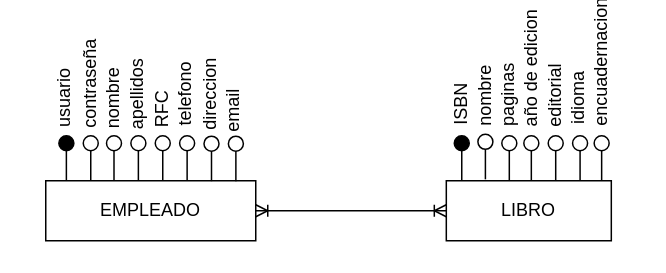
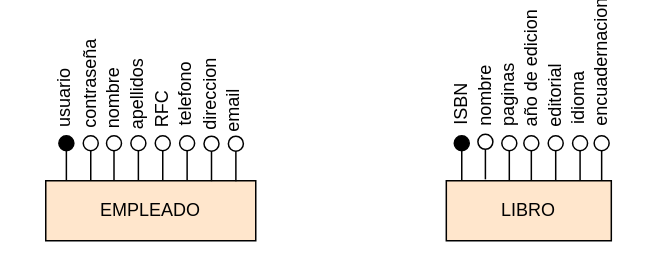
  <mxCell id="0" />
  <mxCell id="1" parent="0" />
- <mxCell id="2" value="EMPLEADO" style="whiteSpace=wrap;html=1;align=center;" parent="1" vertex="1"><mxGeometry x="30" y="104" width="140" height="40" as="geometry" /></mxCell>
- <mxCell id="3" value="LIBRO" style="whiteSpace=wrap;html=1;align=center;" parent="1" vertex="1"><mxGeometry x="297.04" y="104" width="110" height="40" as="geometry" /></mxCell>
+ <mxCell id="2" value="EMPLEADO" style="whiteSpace=wrap;html=1;align=center;fillColor=#ffe6cc;" parent="1" vertex="1"><mxGeometry x="30" y="104" width="140" height="40" as="geometry" /></mxCell>
+ <mxCell id="3" value="LIBRO" style="whiteSpace=wrap;html=1;align=center;fillColor=#ffe6cc;" parent="1" vertex="1"><mxGeometry x="297.04" y="104" width="110" height="40" as="geometry" /></mxCell>
  <mxCell id="4" value="" style="endArrow=none;html=1;rounded=0;startArrow=none;entryX=0.25;entryY=0;entryDx=0;entryDy=0;exitX=1;exitY=0.5;exitDx=0;exitDy=0;" parent="1" source="5" edge="1"><mxGeometry relative="1" as="geometry"><mxPoint x="25.75" y="64" as="sourcePoint" /><mxPoint x="43.75" y="104" as="targetPoint" /></mxGeometry></mxCell>
  <mxCell id="5" value="" style="ellipse;blackSpace=wrap;html=1;aspect=fixed;direction=south;labelBackgroundColor=#000000;fillColor=#000000;" parent="1" vertex="1"><mxGeometry x="38.75" y="74" width="10" height="10" as="geometry" /></mxCell>
  <mxCell id="6" value="usuario" style="text;strokeColor=none;fillColor=none;html=1;fontSize=12;fontStyle=0;verticalAlign=middle;align=center;rotation=270;" parent="1" vertex="1"><mxGeometry x="20" y="45" width="45" height="10" as="geometry" /></mxCell>
  <mxCell id="7" value="" style="endArrow=none;html=1;rounded=0;startArrow=none;entryX=0.25;entryY=0;entryDx=0;entryDy=0;exitX=1;exitY=0.5;exitDx=0;exitDy=0;" parent="1" source="8" edge="1"><mxGeometry relative="1" as="geometry"><mxPoint x="42" y="64" as="sourcePoint" /><mxPoint x="60" y="104" as="targetPoint" /></mxGeometry></mxCell>
  <mxCell id="8" value="" style="ellipse;blackSpace=wrap;html=1;aspect=fixed;direction=south;labelBackgroundColor=#000000;fillColor=none;" parent="1" vertex="1"><mxGeometry x="55" y="74" width="10" height="10" as="geometry" /></mxCell>
  <mxCell id="9" value="contraseña" style="text;strokeColor=none;fillColor=none;html=1;fontSize=12;fontStyle=0;verticalAlign=middle;align=center;rotation=270;" parent="1" vertex="1"><mxGeometry x="39.38" y="34.94" width="41.25" height="10" as="geometry" /></mxCell>
  <mxCell id="10" value="" style="endArrow=none;html=1;rounded=0;startArrow=none;entryX=0.25;entryY=0;entryDx=0;entryDy=0;exitX=1;exitY=0.5;exitDx=0;exitDy=0;" parent="1" source="11" edge="1"><mxGeometry relative="1" as="geometry"><mxPoint x="57.5" y="64" as="sourcePoint" /><mxPoint x="75.5" y="104" as="targetPoint" /></mxGeometry></mxCell>
  <mxCell id="11" value="" style="ellipse;blackSpace=wrap;html=1;aspect=fixed;direction=south;labelBackgroundColor=#000000;fillColor=none;" parent="1" vertex="1"><mxGeometry x="70.5" y="74" width="10" height="10" as="geometry" /></mxCell>
  <mxCell id="12" value="nombre" style="text;strokeColor=none;fillColor=none;html=1;fontSize=12;fontStyle=0;verticalAlign=middle;align=center;rotation=270;" parent="1" vertex="1"><mxGeometry x="58" y="47.94" width="35" height="4.53" as="geometry" /></mxCell>
  <mxCell id="13" value="RFC" style="text;strokeColor=none;fillColor=none;html=1;fontSize=12;fontStyle=0;verticalAlign=middle;align=center;rotation=270;" parent="1" vertex="1"><mxGeometry x="94.75" y="52.47" width="27.5" height="10" as="geometry" /></mxCell>
  <mxCell id="14" value="" style="endArrow=none;html=1;rounded=0;startArrow=none;entryX=0.25;entryY=0;entryDx=0;entryDy=0;exitX=1;exitY=0.5;exitDx=0;exitDy=0;" parent="1" source="15" edge="1"><mxGeometry relative="1" as="geometry"><mxPoint x="321.04" y="64" as="sourcePoint" /><mxPoint x="339.04" y="104" as="targetPoint" /></mxGeometry></mxCell>
  <mxCell id="15" value="" style="ellipse;blackSpace=wrap;html=1;aspect=fixed;direction=south;labelBackgroundColor=#000000;fillColor=none;" parent="1" vertex="1"><mxGeometry x="334.04" y="74" width="10" height="10" as="geometry" /></mxCell>
  <mxCell id="16" value="paginas" style="text;strokeColor=none;fillColor=none;html=1;fontSize=12;fontStyle=0;verticalAlign=middle;align=center;rotation=270;" parent="1" vertex="1"><mxGeometry x="314.04" y="42" width="48.75" height="10" as="geometry" /></mxCell>
  <mxCell id="17" value="" style="endArrow=none;html=1;rounded=0;startArrow=none;entryX=0.25;entryY=0;entryDx=0;entryDy=0;exitX=1;exitY=0.5;exitDx=0;exitDy=0;" parent="1" source="18" edge="1"><mxGeometry relative="1" as="geometry"><mxPoint x="335.72" y="64" as="sourcePoint" /><mxPoint x="353.72" y="104" as="targetPoint" /></mxGeometry></mxCell>
  <mxCell id="18" value="" style="ellipse;blackSpace=wrap;html=1;aspect=fixed;direction=south;labelBackgroundColor=#000000;fillColor=none;" parent="1" vertex="1"><mxGeometry x="348.72" y="74" width="10" height="10" as="geometry" /></mxCell>
  <mxCell id="19" value="año de edicion" style="text;strokeColor=none;fillColor=none;html=1;fontSize=12;fontStyle=0;verticalAlign=middle;align=center;rotation=270;" parent="1" vertex="1"><mxGeometry x="334.35" y="25" width="38.75" height="10" as="geometry" /></mxCell>
  <mxCell id="20" value="" style="endArrow=none;html=1;rounded=0;startArrow=none;entryX=0.25;entryY=0;entryDx=0;entryDy=0;exitX=1;exitY=0.5;exitDx=0;exitDy=0;" parent="1" source="21" edge="1"><mxGeometry relative="1" as="geometry"><mxPoint x="351.97" y="64" as="sourcePoint" /><mxPoint x="369.97" y="104" as="targetPoint" /></mxGeometry></mxCell>
  <mxCell id="21" value="" style="ellipse;blackSpace=wrap;html=1;aspect=fixed;direction=south;labelBackgroundColor=#000000;fillColor=none;" parent="1" vertex="1"><mxGeometry x="364.97" y="74" width="10" height="10" as="geometry" /></mxCell>
  <mxCell id="22" value="editorial" style="text;strokeColor=none;fillColor=none;html=1;fontSize=12;fontStyle=0;verticalAlign=middle;align=center;rotation=270;" parent="1" vertex="1"><mxGeometry x="352.79" y="42.94" width="34.37" height="10" as="geometry" /></mxCell>
  <mxCell id="23" value="" style="endArrow=none;html=1;rounded=0;startArrow=none;entryX=0.25;entryY=0;entryDx=0;entryDy=0;exitX=1;exitY=0.5;exitDx=0;exitDy=0;" parent="1" source="24" edge="1"><mxGeometry relative="1" as="geometry"><mxPoint x="368.22" y="64" as="sourcePoint" /><mxPoint x="386.22" y="104" as="targetPoint" /></mxGeometry></mxCell>
  <mxCell id="24" value="" style="ellipse;blackSpace=wrap;html=1;aspect=fixed;direction=south;labelBackgroundColor=#000000;fillColor=none;" parent="1" vertex="1"><mxGeometry x="381.22" y="74" width="10" height="10" as="geometry" /></mxCell>
  <mxCell id="25" value="idioma" style="text;strokeColor=none;fillColor=none;html=1;fontSize=12;fontStyle=0;verticalAlign=middle;align=center;rotation=270;" parent="1" vertex="1"><mxGeometry x="364.97" y="44.68" width="39.68" height="10" as="geometry" /></mxCell>
  <mxCell id="26" value="" style="endArrow=none;html=1;rounded=0;startArrow=none;entryX=0.25;entryY=0;entryDx=0;entryDy=0;exitX=1;exitY=0.5;exitDx=0;exitDy=0;" parent="1" source="27" edge="1"><mxGeometry relative="1" as="geometry"><mxPoint x="382.6" y="64" as="sourcePoint" /><mxPoint x="400.6" y="104" as="targetPoint" /></mxGeometry></mxCell>
  <mxCell id="27" value="" style="ellipse;blackSpace=wrap;html=1;aspect=fixed;direction=south;labelBackgroundColor=#000000;fillColor=none;" parent="1" vertex="1"><mxGeometry x="395.6" y="74" width="10" height="10" as="geometry" /></mxCell>
  <mxCell id="28" value="encuadernacion" style="text;strokeColor=none;fillColor=none;html=1;fontSize=12;fontStyle=0;verticalAlign=middle;align=center;rotation=270;" parent="1" vertex="1"><mxGeometry x="379.66" y="20.21" width="41.88" height="11.79" as="geometry" /></mxCell>
  <mxCell id="29" value="" style="endArrow=none;html=1;rounded=0;startArrow=none;entryX=0.25;entryY=0;entryDx=0;entryDy=0;exitX=1;exitY=0.5;exitDx=0;exitDy=0;" parent="1" source="30" edge="1"><mxGeometry relative="1" as="geometry"><mxPoint x="289.34" y="64" as="sourcePoint" /><mxPoint x="307.34" y="104" as="targetPoint" /></mxGeometry></mxCell>
  <mxCell id="30" value="" style="ellipse;blackSpace=wrap;html=1;aspect=fixed;direction=south;labelBackgroundColor=#000000;fillColor=#000000;" parent="1" vertex="1"><mxGeometry x="302.34" y="74" width="10" height="10" as="geometry" /></mxCell>
  <mxCell id="31" value="ISBN" style="text;strokeColor=none;fillColor=none;html=1;fontSize=12;fontStyle=0;verticalAlign=middle;align=center;rotation=270;" parent="1" vertex="1"><mxGeometry x="290" y="48.73" width="34.68" height="9.06" as="geometry" /></mxCell>
  <mxCell id="32" value="" style="endArrow=none;html=1;rounded=0;startArrow=none;entryX=0.25;entryY=0;entryDx=0;entryDy=0;exitX=1;exitY=0.5;exitDx=0;exitDy=0;" parent="1" source="33" edge="1"><mxGeometry relative="1" as="geometry"><mxPoint x="305.1" y="63.06" as="sourcePoint" /><mxPoint x="323.1" y="103.06" as="targetPoint" /></mxGeometry></mxCell>
  <mxCell id="33" value="" style="ellipse;blackSpace=wrap;html=1;aspect=fixed;direction=south;labelBackgroundColor=#000000;fillColor=none;" parent="1" vertex="1"><mxGeometry x="318.1" y="73.06" width="10" height="10" as="geometry" /></mxCell>
  <mxCell id="34" value="nombre" style="text;strokeColor=none;fillColor=none;html=1;fontSize=12;fontStyle=0;verticalAlign=middle;align=center;rotation=270;" parent="1" vertex="1"><mxGeometry x="302.16" y="42" width="41.88" height="11.79" as="geometry" /></mxCell>
  <mxCell id="35" value="" style="endArrow=none;html=1;rounded=0;startArrow=none;entryX=0.25;entryY=0;entryDx=0;entryDy=0;exitX=1;exitY=0.5;exitDx=0;exitDy=0;" edge="1" parent="1" source="36"><mxGeometry relative="1" as="geometry"><mxPoint x="73.75" y="64" as="sourcePoint" /><mxPoint x="91.75" y="104" as="targetPoint" /></mxGeometry></mxCell>
  <mxCell id="36" value="" style="ellipse;blackSpace=wrap;html=1;aspect=fixed;direction=south;labelBackgroundColor=#000000;fillColor=none;" vertex="1" parent="1"><mxGeometry x="86.75" y="74" width="10" height="10" as="geometry" /></mxCell>
  <mxCell id="37" value="apellidos" style="text;strokeColor=none;fillColor=none;html=1;fontSize=12;fontStyle=0;verticalAlign=middle;align=center;rotation=270;" vertex="1" parent="1"><mxGeometry x="74.25" y="44.94" width="35" height="4.53" as="geometry" /></mxCell>
  <mxCell id="38" value="" style="endArrow=none;html=1;rounded=0;startArrow=none;entryX=0.25;entryY=0;entryDx=0;entryDy=0;exitX=1;exitY=0.5;exitDx=0;exitDy=0;" edge="1" parent="1" source="39"><mxGeometry relative="1" as="geometry"><mxPoint x="90" y="64" as="sourcePoint" /><mxPoint x="108" y="104" as="targetPoint" /></mxGeometry></mxCell>
  <mxCell id="39" value="" style="ellipse;blackSpace=wrap;html=1;aspect=fixed;direction=south;labelBackgroundColor=#000000;fillColor=none;" vertex="1" parent="1"><mxGeometry x="103" y="74" width="10" height="10" as="geometry" /></mxCell>
  <mxCell id="40" value="email" style="text;strokeColor=none;fillColor=none;html=1;fontSize=12;fontStyle=0;verticalAlign=middle;align=center;rotation=270;" vertex="1" parent="1"><mxGeometry x="141.5" y="52.74" width="27.5" height="10" as="geometry" /></mxCell>
  <mxCell id="41" value="" style="endArrow=none;html=1;rounded=0;startArrow=none;entryX=0.25;entryY=0;entryDx=0;entryDy=0;exitX=1;exitY=0.5;exitDx=0;exitDy=0;" edge="1" parent="1" source="42"><mxGeometry relative="1" as="geometry"><mxPoint x="122.5" y="64.27" as="sourcePoint" /><mxPoint x="140.5" y="104.27" as="targetPoint" /></mxGeometry></mxCell>
  <mxCell id="42" value="" style="ellipse;blackSpace=wrap;html=1;aspect=fixed;direction=south;labelBackgroundColor=#000000;fillColor=none;" vertex="1" parent="1"><mxGeometry x="135.5" y="74.27" width="10" height="10" as="geometry" /></mxCell>
  <mxCell id="43" value="direccion" style="text;strokeColor=none;fillColor=none;html=1;fontSize=12;fontStyle=0;verticalAlign=middle;align=center;rotation=270;" vertex="1" parent="1"><mxGeometry x="123" y="45.21" width="35" height="4.53" as="geometry" /></mxCell>
  <mxCell id="44" value="" style="endArrow=none;html=1;rounded=0;startArrow=none;entryX=0.25;entryY=0;entryDx=0;entryDy=0;exitX=1;exitY=0.5;exitDx=0;exitDy=0;" edge="1" parent="1" source="45"><mxGeometry relative="1" as="geometry"><mxPoint x="138.75" y="64.27" as="sourcePoint" /><mxPoint x="156.75" y="104.27" as="targetPoint" /></mxGeometry></mxCell>
  <mxCell id="45" value="" style="ellipse;blackSpace=wrap;html=1;aspect=fixed;direction=south;labelBackgroundColor=#000000;fillColor=none;" vertex="1" parent="1"><mxGeometry x="151.75" y="74.27" width="10" height="10" as="geometry" /></mxCell>
- <mxCell id="46" value="" style="edgeStyle=entityRelationEdgeStyle;fontSize=12;html=1;endArrow=ERoneToMany;startArrow=ERoneToMany;rounded=0;entryX=0;entryY=0.5;entryDx=0;entryDy=0;exitX=1;exitY=0.5;exitDx=0;exitDy=0;" edge="1" parent="1" source="2" target="3"><mxGeometry width="100" height="100" relative="1" as="geometry"><mxPoint x="70" y="84" as="sourcePoint" /><mxPoint x="170" y="-16" as="targetPoint" /></mxGeometry></mxCell>
  <mxCell id="47" value="" style="endArrow=none;html=1;rounded=0;startArrow=none;entryX=0.25;entryY=0;entryDx=0;entryDy=0;exitX=1;exitY=0.5;exitDx=0;exitDy=0;" edge="1" parent="1" source="48"><mxGeometry relative="1" as="geometry"><mxPoint x="106.25" y="64" as="sourcePoint" /><mxPoint x="124.25" y="104" as="targetPoint" /></mxGeometry></mxCell>
  <mxCell id="48" value="" style="ellipse;blackSpace=wrap;html=1;aspect=fixed;direction=south;labelBackgroundColor=#000000;fillColor=none;" vertex="1" parent="1"><mxGeometry x="119.25" y="74" width="10" height="10" as="geometry" /></mxCell>
  <mxCell id="49" value="telefono" style="text;strokeColor=none;fillColor=none;html=1;fontSize=12;fontStyle=0;verticalAlign=middle;align=center;rotation=270;" vertex="1" parent="1"><mxGeometry x="103" y="42.21" width="41.25" height="10" as="geometry" /></mxCell>
